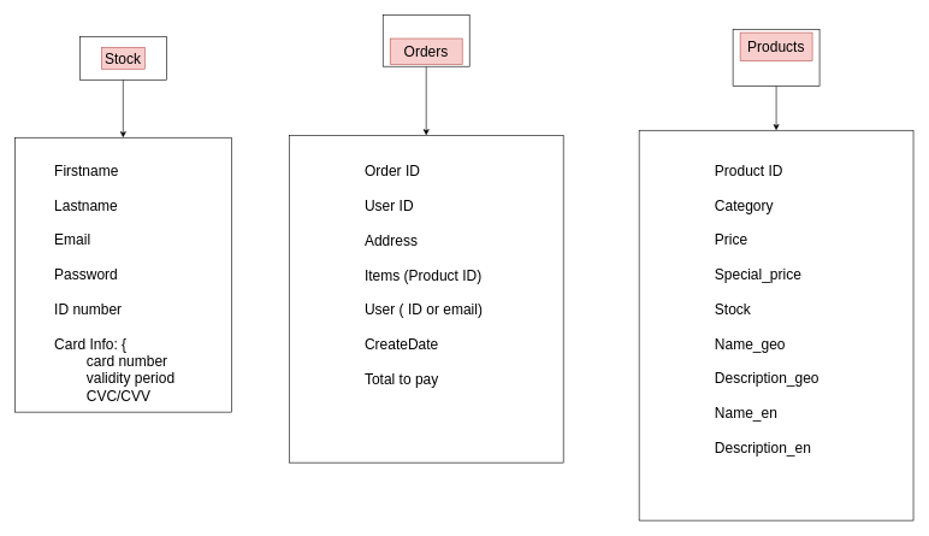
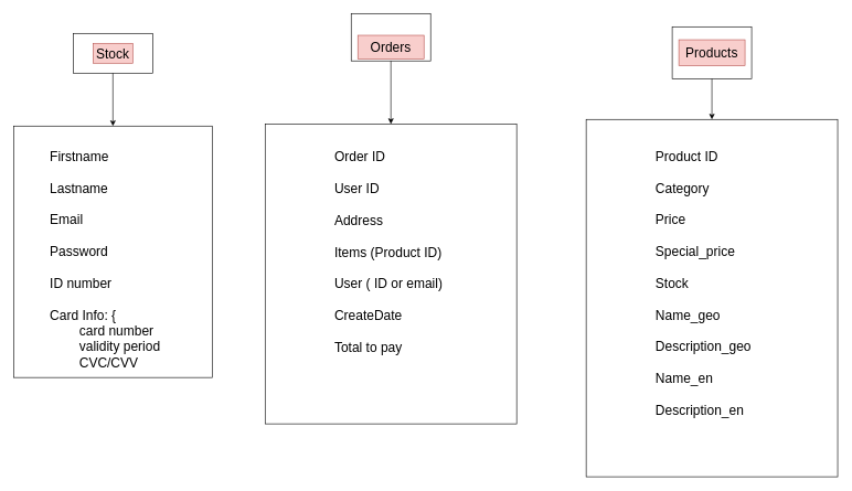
  <mxCell id="0" />
  <mxCell id="1" parent="0" />
  <mxCell id="2" value="" style="group" parent="1" vertex="1" connectable="0"><mxGeometry x="110" y="50" width="120" height="60" as="geometry" /></mxCell>
  <mxCell id="3" value="" style="rounded=0;whiteSpace=wrap;html=1;" parent="2" vertex="1"><mxGeometry width="120" height="60" as="geometry" /></mxCell>
  <mxCell id="4" value="Stock" style="text;html=1;strokeColor=#b85450;fillColor=#f8cecc;align=center;verticalAlign=middle;whiteSpace=wrap;rounded=0;fontSize=20;" parent="2" vertex="1"><mxGeometry x="30" y="15" width="60" height="30" as="geometry" /></mxCell>
  <mxCell id="5" value="" style="rounded=0;whiteSpace=wrap;html=1;" parent="1" vertex="1"><mxGeometry x="20" y="190" width="300" height="380" as="geometry" /></mxCell>
  <mxCell id="6" value="" style="edgeStyle=orthogonalEdgeStyle;rounded=0;orthogonalLoop=1;jettySize=auto;html=1;fontSize=20;" parent="1" source="3" target="5" edge="1"><mxGeometry relative="1" as="geometry" /></mxCell>
  <mxCell id="7" value="&lt;br&gt;Firstname&lt;br&gt;&lt;br&gt;Lastname&lt;br&gt;&lt;br&gt;Email&lt;br&gt;&lt;br&gt;Password&lt;br&gt;&lt;br&gt;ID number&lt;br&gt;&lt;br&gt;Card Info: {&lt;br&gt;&lt;span style=&quot;white-space: pre&quot;&gt;&#09;&lt;/span&gt;card number&lt;br&gt;&lt;span style=&quot;white-space: pre&quot;&gt;&lt;span style=&quot;white-space: pre&quot;&gt;&#09;&lt;/span&gt;validity period&lt;br/&gt;&lt;span style=&quot;white-space: pre&quot;&gt;&#09;&lt;/span&gt;CVC/CVV&#09;&lt;/span&gt;&lt;br&gt;}" style="text;html=1;strokeColor=none;fillColor=none;spacing=5;spacingTop=-20;whiteSpace=wrap;overflow=hidden;rounded=0;fontSize=20;" parent="1" vertex="1"><mxGeometry x="70" y="210" width="190" height="350" as="geometry" /></mxCell>
  <mxCell id="8" value="" style="group" parent="1" vertex="1" connectable="0"><mxGeometry x="400" y="20" width="380" height="620" as="geometry" /></mxCell>
  <mxCell id="9" value="" style="group" parent="8" vertex="1" connectable="0"><mxGeometry x="130" width="120" height="71.538" as="geometry" /></mxCell>
  <mxCell id="10" value="" style="rounded=0;whiteSpace=wrap;html=1;" parent="9" vertex="1"><mxGeometry width="120" height="71.538" as="geometry" /></mxCell>
  <mxCell id="11" value="Orders" style="text;html=1;strokeColor=#b85450;fillColor=#f8cecc;align=center;verticalAlign=middle;whiteSpace=wrap;rounded=0;fontSize=20;" parent="9" vertex="1"><mxGeometry x="10" y="32.885" width="100" height="35.769" as="geometry" /></mxCell>
  <mxCell id="12" value="" style="rounded=0;whiteSpace=wrap;html=1;" parent="8" vertex="1"><mxGeometry y="166.923" width="380" height="453.077" as="geometry" /></mxCell>
  <mxCell id="13" value="" style="edgeStyle=orthogonalEdgeStyle;rounded=0;orthogonalLoop=1;jettySize=auto;html=1;fontSize=20;" parent="8" source="10" target="12" edge="1"><mxGeometry relative="1" as="geometry" /></mxCell>
  <mxCell id="14" value="&lt;br&gt;Order ID&lt;br&gt;&lt;br&gt;User ID&lt;br&gt;&lt;br&gt;Address&lt;br&gt;&lt;br&gt;Items (Product ID)&lt;br&gt;&lt;br&gt;User ( ID or email)&lt;br&gt;&lt;br&gt;CreateDate&lt;br&gt;&lt;br&gt;Total to pay" style="text;html=1;strokeColor=none;fillColor=none;spacing=5;spacingTop=-20;whiteSpace=wrap;overflow=hidden;rounded=0;fontSize=20;" parent="8" vertex="1"><mxGeometry x="100" y="190.769" width="190" height="369.615" as="geometry" /></mxCell>
  <mxCell id="15" value="" style="group" parent="1" vertex="1" connectable="0"><mxGeometry x="885" y="40" width="380" height="680" as="geometry" /></mxCell>
  <mxCell id="16" value="" style="group" parent="15" vertex="1" connectable="0"><mxGeometry x="130" width="120" height="78.462" as="geometry" /></mxCell>
  <mxCell id="17" value="" style="rounded=0;whiteSpace=wrap;html=1;" parent="16" vertex="1"><mxGeometry width="120" height="78.462" as="geometry" /></mxCell>
- <mxCell id="18" value="Products" style="text;html=1;strokeColor=#b85450;fillColor=#f8cecc;align=center;verticalAlign=middle;whiteSpace=wrap;rounded=0;fontSize=20;" parent="16" vertex="1"><mxGeometry x="10" y="4.615" width="100" height="39.231" as="geometry" /></mxCell>
+ <mxCell id="18" value="Products" style="text;html=1;strokeColor=#b85450;fillColor=#f8cecc;align=center;verticalAlign=middle;whiteSpace=wrap;rounded=0;fontSize=20;" parent="16" vertex="1"><mxGeometry x="10" y="19.615" width="100" height="39.231" as="geometry" /></mxCell>
  <mxCell id="19" value="" style="rounded=0;whiteSpace=wrap;html=1;" parent="15" vertex="1"><mxGeometry y="140" width="380" height="540" as="geometry" /></mxCell>
  <mxCell id="20" value="" style="edgeStyle=orthogonalEdgeStyle;rounded=0;orthogonalLoop=1;jettySize=auto;html=1;fontSize=20;" parent="15" source="17" target="19" edge="1"><mxGeometry relative="1" as="geometry" /></mxCell>
  <mxCell id="21" value="&lt;br&gt;Product ID&lt;br&gt;&lt;br&gt;Category&lt;br&gt;&lt;br&gt;Price&lt;br&gt;&lt;br&gt;Special_price&lt;br&gt;&lt;br&gt;Stock&lt;br&gt;&lt;br&gt;Name_geo&lt;br&gt;&lt;br&gt;Description_geo&lt;br&gt;&lt;br&gt;Name_en&lt;br&gt;&lt;br&gt;Description_en" style="text;html=1;strokeColor=none;fillColor=none;spacing=5;spacingTop=-20;whiteSpace=wrap;overflow=hidden;rounded=0;fontSize=20;" parent="15" vertex="1"><mxGeometry x="100" y="170" width="190" height="490" as="geometry" /></mxCell>
